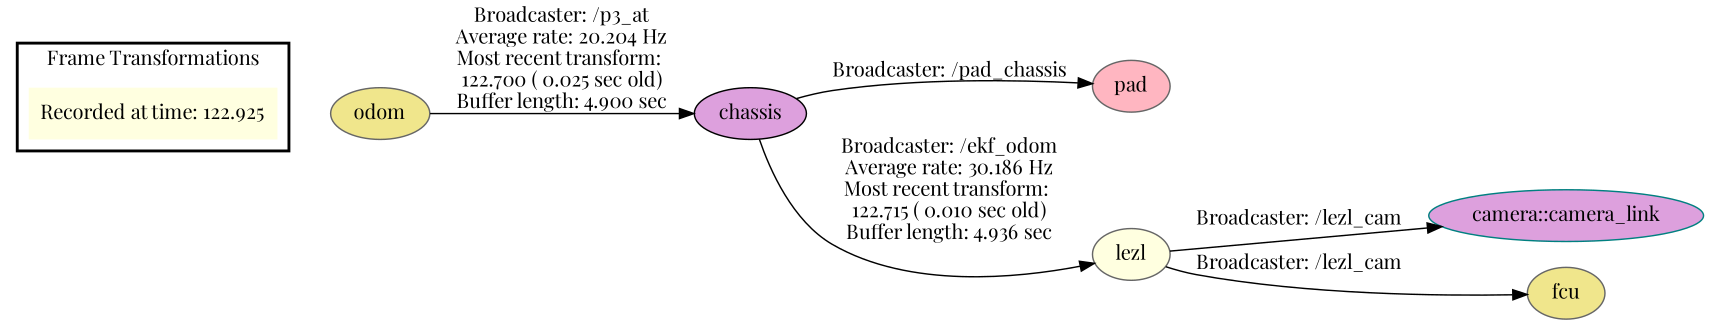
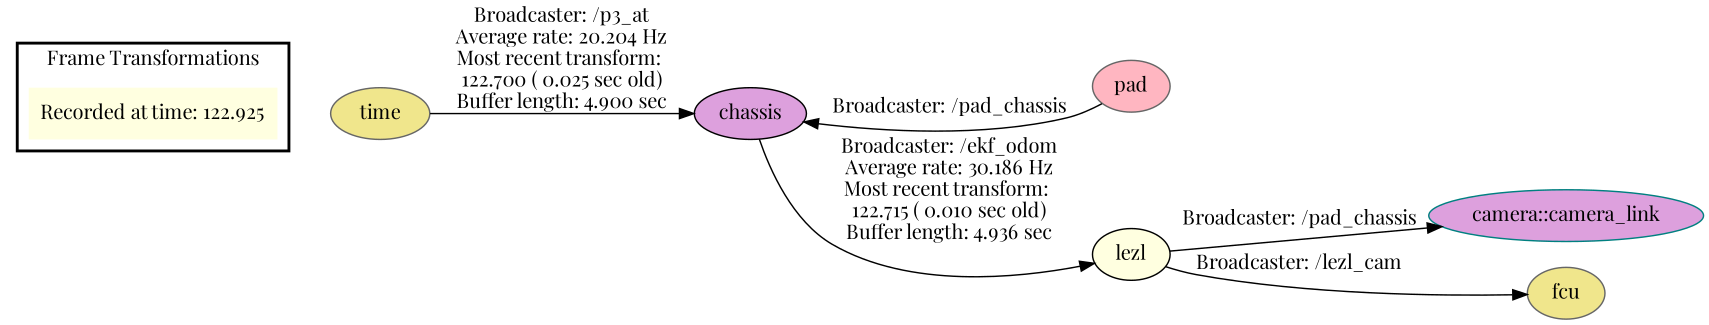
  digraph {
    fontname="Playfair Display"
    rankdir=LR
    node [color=gray40 fillcolor=lightyellow fontname="Playfair Display" style=filled]
    edge [fontname="Playfair Display"]
    n1 [color=black label="Recorded at time: 122.925" shape=plaintext]
-   odom [fillcolor=khaki]
+   odom [fillcolor=khaki label=time]
    chassis [color=black fillcolor=plum]
    pad [fillcolor=lightpink]
-   lezl
+   lezl [color=black]
    "camera::camera_link" [color=teal fillcolor=plum]
    fcu [fillcolor=khaki]
    subgraph cluster_1 {
      color=black
      label="Frame Transformations"
      style=bold
      n1
    }
    n1 -> odom [style=invis]
    odom -> chassis [label="Broadcaster: /p3_at\nAverage rate: 20.204 Hz\nMost recent transform: \n122.700 ( 0.025 sec old)\nBuffer length: 4.900 sec\n"]
-   chassis -> pad [label="Broadcaster: /pad_chassis"]
+   pad -> chassis [label="Broadcaster: /pad_chassis"]
    chassis -> lezl [label="Broadcaster: /ekf_odom\nAverage rate: 30.186 Hz\nMost recent transform: \n122.715 ( 0.010 sec old)\nBuffer length: 4.936 sec\n"]
-   lezl -> "camera::camera_link" [label="Broadcaster: /lezl_cam"]
+   lezl -> "camera::camera_link" [label="Broadcaster: /pad_chassis"]
    lezl -> fcu [label="Broadcaster: /lezl_cam"]
  }
